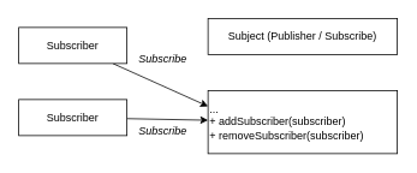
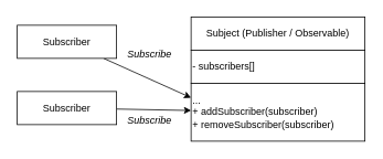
  <mxCell id="0" />
  <mxCell id="1" parent="0" />
  <mxCell id="2" value="" style="edgeStyle=none;html=1;entryX=0;entryY=0.25;entryDx=0;entryDy=0;" edge="1" parent="1" source="3" target="8"><mxGeometry relative="1" as="geometry" /></mxCell>
  <mxCell id="3" value="Subscriber" style="rounded=0;whiteSpace=wrap;html=1;" vertex="1" parent="1"><mxGeometry x="20" y="30" width="120" height="40" as="geometry" /></mxCell>
  <mxCell id="4" value="" style="edgeStyle=none;html=1;" edge="1" parent="1" source="5" target="8"><mxGeometry relative="1" as="geometry" /></mxCell>
  <mxCell id="5" value="Subscriber" style="rounded=0;whiteSpace=wrap;html=1;" vertex="1" parent="1"><mxGeometry x="20" y="110" width="120" height="40" as="geometry" /></mxCell>
- <mxCell id="6" value="Subject (Publisher / Subscribe)" style="rounded=0;whiteSpace=wrap;html=1;" vertex="1" parent="1"><mxGeometry x="230" y="20" width="210" height="40" as="geometry" /></mxCell>
+ <mxCell id="6" value="Subject (Publisher / Observable)" style="rounded=0;whiteSpace=wrap;html=1;" vertex="1" parent="1"><mxGeometry x="230" y="20" width="210" height="40" as="geometry" /></mxCell>
+ <mxCell id="7" value="- subscribers[]" style="rounded=0;whiteSpace=wrap;html=1;align=left;" vertex="1" parent="1"><mxGeometry x="230" y="60" width="210" height="40" as="geometry" /></mxCell>
  <mxCell id="8" value="...&lt;br&gt;+ addSubscriber(subscriber)&lt;br&gt;+ removeSubscriber(subscriber)" style="rounded=0;whiteSpace=wrap;html=1;align=left;" vertex="1" parent="1"><mxGeometry x="230" y="100" width="210" height="70" as="geometry" /></mxCell>
  <mxCell id="9" value="&lt;i&gt;Subscribe&lt;/i&gt;" style="text;html=1;strokeColor=none;fillColor=none;align=center;verticalAlign=middle;whiteSpace=wrap;rounded=0;" vertex="1" parent="1"><mxGeometry x="150" y="50" width="60" height="30" as="geometry" /></mxCell>
  <mxCell id="10" value="&lt;i&gt;Subscribe&lt;/i&gt;" style="text;html=1;strokeColor=none;fillColor=none;align=center;verticalAlign=middle;whiteSpace=wrap;rounded=0;" vertex="1" parent="1"><mxGeometry x="150" y="130" width="60" height="30" as="geometry" /></mxCell>
